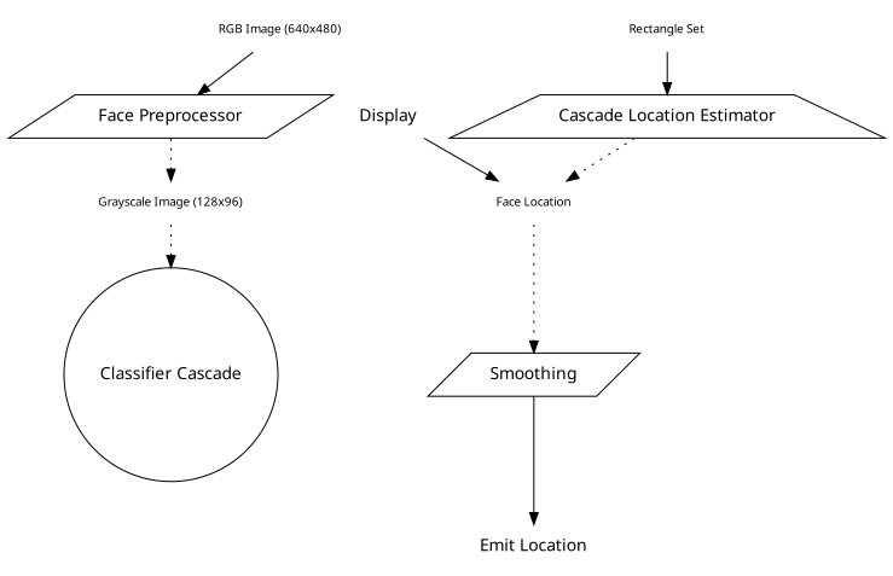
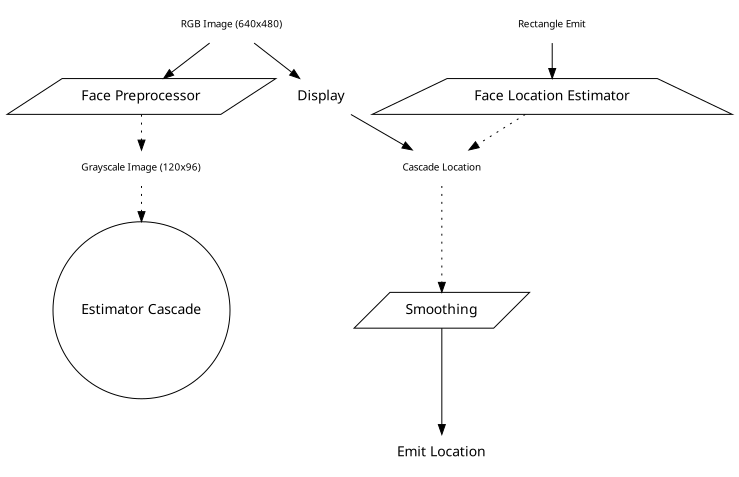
  digraph {
    node [fontname=sans shape=none]
    edge [style=solid]
    n1 [fontsize=10 label="RGB Image (640x480)"]
    n2 [label="Face Preprocessor" shape=parallelogram]
    n3 [label=Display]
-   n4 [fontsize=10 label="Grayscale Image (128x96)"]
-   n5 [label="Classifier Cascade" shape=circle]
-   n6 [fontsize=10 label="Rectangle Set"]
-   n7 [label="Cascade Location Estimator" shape=trapezium]
-   n8 [fontsize=10 label="Face Location"]
+   n4 [fontsize=10 label="Grayscale Image (120x96)"]
+   n5 [label="Estimator Cascade" shape=circle]
+   n6 [fontsize=10 label="Rectangle Emit"]
+   n7 [label="Face Location Estimator" shape=trapezium]
+   n8 [fontsize=10 label="Cascade Location"]
    n9 [label=Smoothing shape=parallelogram]
    n10 [label="Emit Location"]
    n1 -> n2
+   n1 -> n3
    n2 -> n4 [style=dotted]
    n3 -> n8
    n4 -> n5 [style=dotted]
    n6 -> n7
    n7 -> n8 [style=dotted]
    n8 -> n9 [style=dotted]
    n9 -> n10
  }
